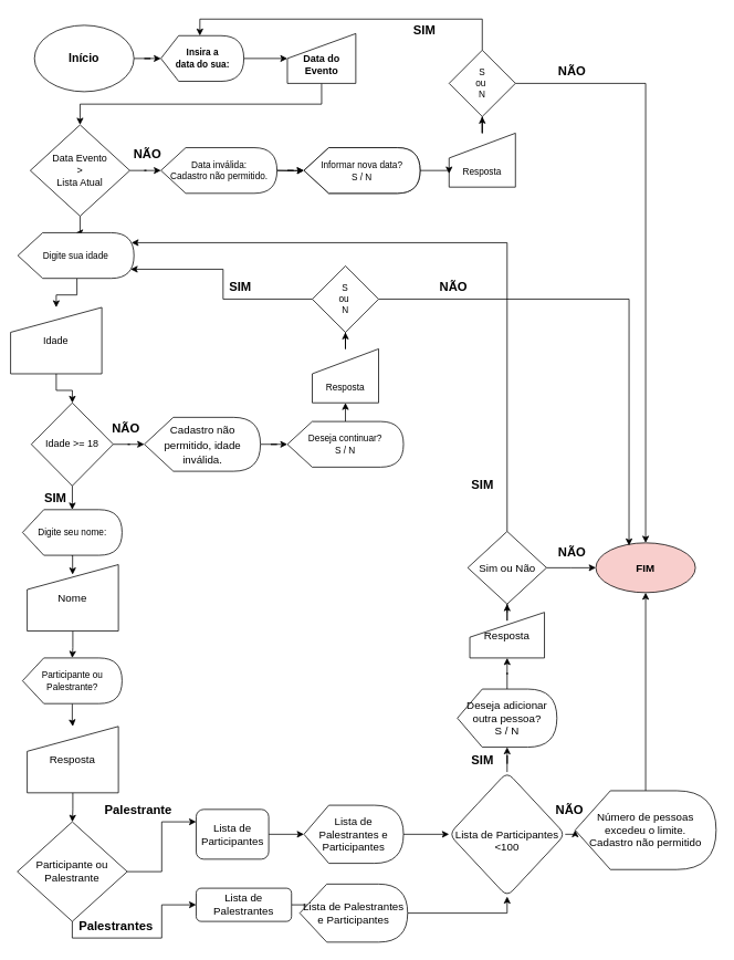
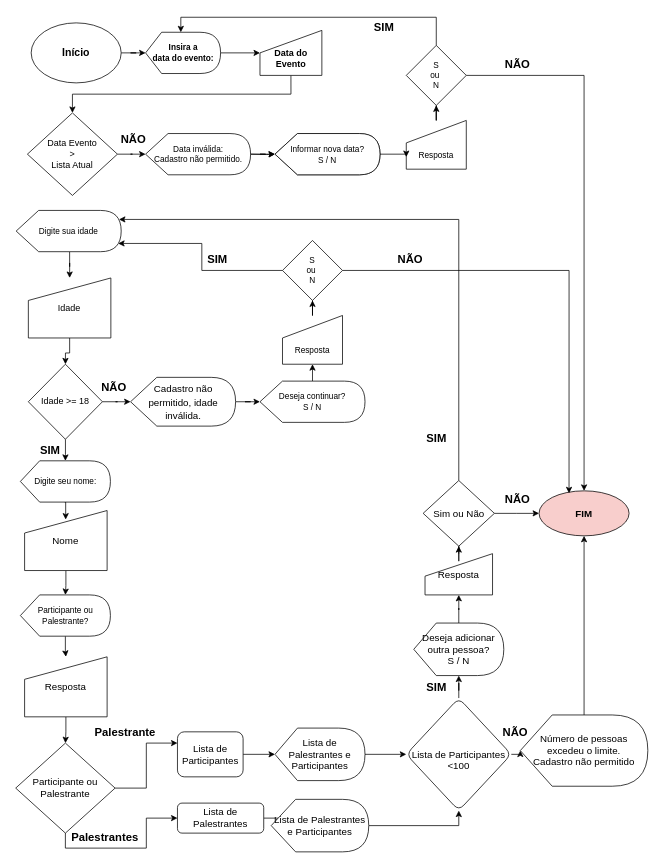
  <mxCell id="0" />
  <mxCell id="1" parent="0" />
  <mxCell id="2" value="" style="edgeStyle=orthogonalEdgeStyle;rounded=0;orthogonalLoop=1;jettySize=auto;html=1;" edge="1" parent="1" source="3" target="58"><mxGeometry relative="1" as="geometry" /></mxCell>
  <mxCell id="3" value="&lt;font style=&quot;font-size: 14px;&quot;&gt;&lt;b&gt;Início&lt;/b&gt;&lt;/font&gt;" style="ellipse;whiteSpace=wrap;html=1;" parent="1" vertex="1"><mxGeometry x="41" y="30" width="120" height="80" as="geometry" /></mxCell>
  <mxCell id="4" style="edgeStyle=orthogonalEdgeStyle;rounded=0;orthogonalLoop=1;jettySize=auto;html=1;exitX=0.5;exitY=1;exitDx=0;exitDy=0;fontSize=11;" edge="1" parent="1" source="5" target="8"><mxGeometry relative="1" as="geometry" /></mxCell>
  <mxCell id="5" value="&lt;br&gt;&lt;b&gt;Data do Evento&lt;/b&gt;" style="shape=manualInput;whiteSpace=wrap;html=1;" parent="1" vertex="1"><mxGeometry x="346" y="40" width="82.5" height="60" as="geometry" /></mxCell>
  <mxCell id="6" style="edgeStyle=orthogonalEdgeStyle;rounded=0;orthogonalLoop=1;jettySize=auto;html=1;exitX=1;exitY=0.5;exitDx=0;exitDy=0;fontSize=11;" edge="1" parent="1" source="8" target="10"><mxGeometry relative="1" as="geometry" /></mxCell>
- <mxCell id="7" style="edgeStyle=orthogonalEdgeStyle;rounded=0;orthogonalLoop=1;jettySize=auto;html=1;exitX=0.5;exitY=1;exitDx=0;exitDy=0;fontSize=11;" edge="1" parent="1" source="8" target="66"><mxGeometry relative="1" as="geometry" /></mxCell>
  <mxCell id="8" value="Data Evento&lt;br&gt;&amp;gt;&lt;br&gt;Lista Atual" style="rhombus;whiteSpace=wrap;html=1;" parent="1" vertex="1"><mxGeometry y="150" width="120" height="110" as="geometry" x="36" /></mxCell>
  <mxCell id="9" value="" style="edgeStyle=orthogonalEdgeStyle;rounded=0;orthogonalLoop=1;jettySize=auto;html=1;fontSize=11;" edge="1" parent="1" source="10" target="59"><mxGeometry relative="1" as="geometry" /></mxCell>
  <mxCell id="10" value="&lt;div style=&quot;&quot;&gt;&lt;span style=&quot;font-size: 11px; background-color: initial;&quot;&gt;Data inválida:&lt;/span&gt;&lt;/div&gt;&lt;div style=&quot;font-size: 11px;&quot;&gt;&lt;span style=&quot;background-color: initial;&quot;&gt;&lt;font style=&quot;font-size: 11px;&quot;&gt;Cadastro não permitido.&lt;/font&gt;&lt;/span&gt;&lt;/div&gt;" style="shape=display;whiteSpace=wrap;html=1;align=center;size=0.214;rotation=0;" parent="1" vertex="1"><mxGeometry x="193.5" y="177.5" width="140" height="55" as="geometry" /></mxCell>
  <mxCell id="11" value="" style="edgeStyle=orthogonalEdgeStyle;rounded=0;orthogonalLoop=1;jettySize=auto;html=1;fontSize=11;" edge="1" parent="1" source="12" target="62"><mxGeometry relative="1" as="geometry" /></mxCell>
  <mxCell id="12" value="&lt;br&gt;&lt;br&gt;Resposta" style="shape=manualInput;whiteSpace=wrap;html=1;fontSize=11;" parent="1" vertex="1"><mxGeometry x="541" y="160" width="80" height="65" as="geometry" /></mxCell>
  <mxCell id="13" value="&lt;span style=&quot;font-size: 15px;&quot;&gt;&lt;b&gt;NÃO&lt;/b&gt;&lt;/span&gt;" style="text;html=1;align=center;verticalAlign=middle;resizable=0;points=[];autosize=1;strokeColor=none;fillColor=none;fontSize=11;" parent="1" vertex="1"><mxGeometry x="147.25" y="170" width="60" height="30" as="geometry" /></mxCell>
  <mxCell id="14" value="" style="edgeStyle=orthogonalEdgeStyle;rounded=0;orthogonalLoop=1;jettySize=auto;html=1;fontSize=15;" parent="1" source="15" target="18" edge="1"><mxGeometry relative="1" as="geometry" /></mxCell>
- <mxCell id="15" value="Idade" style="shape=manualInput;whiteSpace=wrap;html=1;" parent="1" vertex="1"><mxGeometry x="12.25" y="370" width="110" height="80" as="geometry" /></mxCell>
+ <mxCell id="15" value="Idade" style="shape=manualInput;whiteSpace=wrap;html=1;" parent="1" vertex="1"><mxGeometry x="37.25" y="370" width="110" height="80" as="geometry" /></mxCell>
  <mxCell id="16" style="edgeStyle=orthogonalEdgeStyle;rounded=0;orthogonalLoop=1;jettySize=auto;html=1;fontSize=11;" edge="1" parent="1" source="18" target="20"><mxGeometry relative="1" as="geometry" /></mxCell>
  <mxCell id="17" value="" style="edgeStyle=orthogonalEdgeStyle;rounded=0;orthogonalLoop=1;jettySize=auto;html=1;fontSize=11;" edge="1" parent="1" source="18" target="78"><mxGeometry relative="1" as="geometry" /></mxCell>
  <mxCell id="18" value="Idade &amp;gt;= 18" style="rhombus;whiteSpace=wrap;html=1;" parent="1" vertex="1"><mxGeometry x="37.25" y="485" width="98.75" height="100" as="geometry" /></mxCell>
  <mxCell id="19" value="" style="edgeStyle=orthogonalEdgeStyle;rounded=0;orthogonalLoop=1;jettySize=auto;html=1;fontSize=11;" edge="1" parent="1" source="20" target="76"><mxGeometry relative="1" as="geometry" /></mxCell>
  <mxCell id="20" value="&lt;font style=&quot;font-size: 13px;&quot;&gt;Cadastro não permitido, idade inválida.&lt;/font&gt;" style="shape=display;whiteSpace=wrap;html=1;fontSize=15;align=center;" parent="1" vertex="1"><mxGeometry x="173.5" y="502.5" width="140" height="65" as="geometry" /></mxCell>
  <mxCell id="21" value="&lt;span style=&quot;font-size: 15px;&quot;&gt;&lt;b&gt;NÃO&lt;/b&gt;&lt;/span&gt;" style="text;html=1;align=center;verticalAlign=middle;resizable=0;points=[];autosize=1;strokeColor=none;fillColor=none;fontSize=11;" parent="1" vertex="1"><mxGeometry x="658.5" y="650" width="60" height="30" as="geometry" /></mxCell>
  <mxCell id="22" value="" style="edgeStyle=orthogonalEdgeStyle;rounded=0;orthogonalLoop=1;jettySize=auto;html=1;fontSize=11;" edge="1" parent="1" source="23" target="80"><mxGeometry relative="1" as="geometry" /></mxCell>
  <mxCell id="23" value="Nome" style="shape=manualInput;whiteSpace=wrap;html=1;fontSize=13;" parent="1" vertex="1"><mxGeometry x="32.25" y="680" width="110" height="80" as="geometry" /></mxCell>
  <mxCell id="24" value="" style="edgeStyle=orthogonalEdgeStyle;rounded=0;orthogonalLoop=1;jettySize=auto;html=1;fontSize=13;" parent="1" source="25" target="28" edge="1"><mxGeometry relative="1" as="geometry" /></mxCell>
  <mxCell id="25" value="Resposta" style="shape=manualInput;whiteSpace=wrap;html=1;fontSize=13;" parent="1" vertex="1"><mxGeometry x="32.25" y="875" width="110" height="80" as="geometry" /></mxCell>
  <mxCell id="26" style="edgeStyle=orthogonalEdgeStyle;rounded=0;orthogonalLoop=1;jettySize=auto;html=1;exitX=1;exitY=0.5;exitDx=0;exitDy=0;entryX=0;entryY=0.25;entryDx=0;entryDy=0;fontSize=11;" edge="1" parent="1" source="28" target="44"><mxGeometry relative="1" as="geometry" /></mxCell>
  <mxCell id="27" style="edgeStyle=orthogonalEdgeStyle;rounded=0;orthogonalLoop=1;jettySize=auto;html=1;exitX=0.5;exitY=1;exitDx=0;exitDy=0;entryX=0;entryY=0.5;entryDx=0;entryDy=0;fontSize=11;" edge="1" parent="1" source="28" target="30"><mxGeometry relative="1" as="geometry" /></mxCell>
  <mxCell id="28" value="Participante ou Palestrante" style="rhombus;whiteSpace=wrap;html=1;fontSize=13;" parent="1" vertex="1"><mxGeometry x="20.38" y="990" width="132.5" height="120" as="geometry" /></mxCell>
  <mxCell id="29" value="" style="edgeStyle=orthogonalEdgeStyle;rounded=0;orthogonalLoop=1;jettySize=auto;html=1;fontSize=11;" edge="1" parent="1" source="30" target="46"><mxGeometry relative="1" as="geometry" /></mxCell>
  <mxCell id="30" value="Lista de Palestrantes" style="rounded=1;whiteSpace=wrap;html=1;fontSize=13;" parent="1" vertex="1"><mxGeometry x="236" y="1070" width="115" height="40" as="geometry" /></mxCell>
  <mxCell id="31" value="" style="edgeStyle=orthogonalEdgeStyle;rounded=0;orthogonalLoop=1;jettySize=auto;html=1;fontSize=13;startArrow=none;" parent="1" source="81" target="36" edge="1"><mxGeometry relative="1" as="geometry" /></mxCell>
  <mxCell id="32" style="edgeStyle=orthogonalEdgeStyle;rounded=0;orthogonalLoop=1;jettySize=auto;html=1;exitX=1;exitY=0.5;exitDx=0;exitDy=0;entryX=0;entryY=0.5;entryDx=0;entryDy=0;entryPerimeter=0;fontSize=13;" parent="1" source="34" target="41" edge="1"><mxGeometry relative="1" as="geometry" /></mxCell>
  <mxCell id="33" value="" style="edgeStyle=orthogonalEdgeStyle;rounded=0;orthogonalLoop=1;jettySize=auto;html=1;fontSize=11;" edge="1" parent="1" source="34" target="81"><mxGeometry relative="1" as="geometry" /></mxCell>
  <mxCell id="34" value="&lt;br&gt;Lista de Participantes&lt;br&gt;&amp;lt;100" style="rhombus;whiteSpace=wrap;html=1;fontSize=13;rounded=1;" parent="1" vertex="1"><mxGeometry x="541" y="930" width="140" height="150" as="geometry" /></mxCell>
  <mxCell id="35" value="" style="edgeStyle=orthogonalEdgeStyle;rounded=0;orthogonalLoop=1;jettySize=auto;html=1;fontSize=13;" parent="1" source="36" target="39" edge="1"><mxGeometry relative="1" as="geometry" /></mxCell>
  <mxCell id="36" value="Resposta" style="shape=manualInput;whiteSpace=wrap;html=1;fontSize=13;" parent="1" vertex="1"><mxGeometry x="566" y="737.5" width="90" height="55" as="geometry" /></mxCell>
  <mxCell id="37" value="" style="edgeStyle=orthogonalEdgeStyle;rounded=0;orthogonalLoop=1;jettySize=auto;html=1;fontSize=13;" parent="1" source="39" target="49" edge="1"><mxGeometry relative="1" as="geometry" /></mxCell>
  <mxCell id="38" style="edgeStyle=orthogonalEdgeStyle;rounded=0;orthogonalLoop=1;jettySize=auto;html=1;exitX=0.5;exitY=0;exitDx=0;exitDy=0;fontSize=11;entryX=0.979;entryY=0.218;entryDx=0;entryDy=0;entryPerimeter=0;" edge="1" parent="1" source="39" target="66"><mxGeometry relative="1" as="geometry"><mxPoint x="611" y="264" as="targetPoint" /><Array as="points"><mxPoint x="611" y="292" /></Array></mxGeometry></mxCell>
  <mxCell id="39" value="Sim ou Não" style="rhombus;whiteSpace=wrap;html=1;fontSize=13;" parent="1" vertex="1"><mxGeometry x="563.5" y="640" width="95" height="87.5" as="geometry" /></mxCell>
  <mxCell id="40" style="edgeStyle=orthogonalEdgeStyle;rounded=0;orthogonalLoop=1;jettySize=auto;html=1;entryX=0.5;entryY=1;entryDx=0;entryDy=0;fontSize=13;" parent="1" source="41" target="49" edge="1"><mxGeometry relative="1" as="geometry" /></mxCell>
  <mxCell id="41" value="Número de pessoas excedeu o limite.&lt;br&gt;Cadastro não permitido" style="shape=display;whiteSpace=wrap;html=1;fontSize=13;" parent="1" vertex="1"><mxGeometry x="693" y="952.5" width="170" height="95" as="geometry" /></mxCell>
  <mxCell id="42" style="edgeStyle=orthogonalEdgeStyle;rounded=0;orthogonalLoop=1;jettySize=auto;html=1;exitX=0.5;exitY=1;exitDx=0;exitDy=0;fontSize=13;" parent="1" edge="1"><mxGeometry relative="1" as="geometry"><mxPoint x="273.5" y="920" as="sourcePoint" /><mxPoint x="273.5" y="920" as="targetPoint" /></mxGeometry></mxCell>
  <mxCell id="43" value="" style="edgeStyle=orthogonalEdgeStyle;rounded=0;orthogonalLoop=1;jettySize=auto;html=1;fontSize=13;" parent="1" source="44" target="48" edge="1"><mxGeometry relative="1" as="geometry" /></mxCell>
  <mxCell id="44" value="Lista de Participantes" style="rounded=1;whiteSpace=wrap;html=1;fontSize=13;" parent="1" vertex="1"><mxGeometry x="236" y="975" width="87.5" height="60" as="geometry" /></mxCell>
  <mxCell id="45" style="edgeStyle=orthogonalEdgeStyle;rounded=0;orthogonalLoop=1;jettySize=auto;html=1;exitX=1;exitY=0.5;exitDx=0;exitDy=0;exitPerimeter=0;entryX=0.5;entryY=1;entryDx=0;entryDy=0;fontSize=11;" edge="1" parent="1" source="46" target="34"><mxGeometry relative="1" as="geometry" /></mxCell>
  <mxCell id="46" value="Lista de Palestrantes e Participantes" style="shape=display;whiteSpace=wrap;html=1;fontSize=13;" parent="1" vertex="1"><mxGeometry x="361" y="1065" width="130" height="70" as="geometry" /></mxCell>
  <mxCell id="47" value="" style="edgeStyle=orthogonalEdgeStyle;rounded=0;orthogonalLoop=1;jettySize=auto;html=1;fontSize=13;" parent="1" source="48" target="34" edge="1"><mxGeometry relative="1" as="geometry" /></mxCell>
  <mxCell id="48" value="Lista de Palestrantes e Participantes" style="shape=display;whiteSpace=wrap;html=1;fontSize=13;" parent="1" vertex="1"><mxGeometry x="366" y="970" width="120" height="70" as="geometry" /></mxCell>
  <mxCell id="49" value="&lt;b&gt;FIM&lt;/b&gt;" style="ellipse;whiteSpace=wrap;html=1;fontSize=13;fillColor=#f8cecc;" parent="1" vertex="1"><mxGeometry x="718" y="653.75" width="120" height="60" as="geometry" /></mxCell>
  <mxCell id="50" value="&lt;b&gt;&lt;font style=&quot;font-size: 15px;&quot;&gt;SIM&lt;/font&gt;&lt;/b&gt;" style="text;html=1;align=center;verticalAlign=middle;resizable=0;points=[];autosize=1;strokeColor=none;fillColor=none;fontSize=11;" parent="1" vertex="1"><mxGeometry x="263.5" y="330" width="50" height="30" as="geometry" /></mxCell>
  <mxCell id="51" value="&lt;b&gt;&lt;font style=&quot;font-size: 15px;&quot;&gt;SIM&lt;/font&gt;&lt;/b&gt;" style="text;html=1;align=center;verticalAlign=middle;resizable=0;points=[];autosize=1;strokeColor=none;fillColor=none;fontSize=11;" parent="1" vertex="1"><mxGeometry x="556" y="567.5" width="50" height="30" as="geometry" /></mxCell>
  <mxCell id="52" value="&lt;span style=&quot;font-size: 15px;&quot;&gt;&lt;b&gt;NÃO&lt;/b&gt;&lt;/span&gt;" style="text;html=1;align=center;verticalAlign=middle;resizable=0;points=[];autosize=1;strokeColor=none;fillColor=none;fontSize=11;" parent="1" vertex="1"><mxGeometry x="121" y="500" width="60" height="30" as="geometry" /></mxCell>
  <mxCell id="53" value="&lt;span style=&quot;font-size: 15px;&quot;&gt;&lt;b&gt;Palestrante&lt;br&gt;&lt;/b&gt;&lt;/span&gt;" style="text;html=1;align=center;verticalAlign=middle;resizable=0;points=[];autosize=1;strokeColor=none;fillColor=none;fontSize=11;" parent="1" vertex="1"><mxGeometry x="106" y="960" width="120" height="30" as="geometry" /></mxCell>
  <mxCell id="54" value="&lt;span style=&quot;font-size: 15px;&quot;&gt;&lt;b&gt;Palestrantes&lt;br&gt;&lt;/b&gt;&lt;/span&gt;" style="text;html=1;align=center;verticalAlign=middle;resizable=0;points=[];autosize=1;strokeColor=none;fillColor=none;fontSize=11;" parent="1" vertex="1"><mxGeometry x="83.5" y="1100" width="110" height="30" as="geometry" /></mxCell>
  <mxCell id="55" value="&lt;b&gt;&lt;font style=&quot;font-size: 15px;&quot;&gt;SIM&lt;/font&gt;&lt;/b&gt;" style="text;html=1;align=center;verticalAlign=middle;resizable=0;points=[];autosize=1;strokeColor=none;fillColor=none;fontSize=11;" parent="1" vertex="1"><mxGeometry x="556" y="900" width="50" height="30" as="geometry" /></mxCell>
  <mxCell id="56" value="&lt;span style=&quot;font-size: 15px;&quot;&gt;&lt;b&gt;NÃO&lt;/b&gt;&lt;/span&gt;" style="text;html=1;align=center;verticalAlign=middle;resizable=0;points=[];autosize=1;strokeColor=none;fillColor=none;fontSize=11;" parent="1" vertex="1"><mxGeometry x="656" y="960" width="60" height="30" as="geometry" /></mxCell>
  <mxCell id="57" value="" style="edgeStyle=orthogonalEdgeStyle;rounded=0;orthogonalLoop=1;jettySize=auto;html=1;" edge="1" parent="1" source="58" target="5"><mxGeometry relative="1" as="geometry" /></mxCell>
- <mxCell id="58" value="&lt;b style=&quot;font-size: 11px;&quot;&gt;Insira a &lt;br style=&quot;font-size: 11px;&quot;&gt;data do sua:&lt;/b&gt;" style="shape=display;whiteSpace=wrap;html=1;align=center;size=0.214;fontSize=11;" vertex="1" parent="1"><mxGeometry x="193.5" y="42.5" width="100" height="55" as="geometry" /></mxCell>
+ <mxCell id="58" value="&lt;b style=&quot;font-size: 11px;&quot;&gt;Insira a &lt;br style=&quot;font-size: 11px;&quot;&gt;data do evento:&lt;/b&gt;" style="shape=display;whiteSpace=wrap;html=1;align=center;size=0.214;fontSize=11;" vertex="1" parent="1"><mxGeometry x="193.5" y="42.5" width="100" height="55" as="geometry" /></mxCell>
  <mxCell id="59" value="&lt;div style=&quot;&quot;&gt;&lt;span style=&quot;font-size: 11px;&quot;&gt;Informar nova data?&lt;/span&gt;&lt;/div&gt;&lt;div style=&quot;&quot;&gt;&lt;span style=&quot;font-size: 11px;&quot;&gt;S / N&lt;/span&gt;&lt;/div&gt;" style="shape=display;whiteSpace=wrap;html=1;align=center;size=0.214;rotation=0;" vertex="1" parent="1"><mxGeometry x="366" y="177.5" width="140" height="55" as="geometry" /></mxCell>
  <mxCell id="60" style="edgeStyle=orthogonalEdgeStyle;rounded=0;orthogonalLoop=1;jettySize=auto;html=1;exitX=0.5;exitY=0;exitDx=0;exitDy=0;entryX=0;entryY=0;entryDx=46.964;entryDy=0;entryPerimeter=0;fontSize=11;" edge="1" parent="1" source="62" target="58"><mxGeometry relative="1" as="geometry" /></mxCell>
  <mxCell id="61" style="edgeStyle=orthogonalEdgeStyle;rounded=0;orthogonalLoop=1;jettySize=auto;html=1;exitX=1;exitY=0.5;exitDx=0;exitDy=0;fontSize=11;" edge="1" parent="1" source="62" target="49"><mxGeometry relative="1" as="geometry"><mxPoint x="836" y="260" as="targetPoint" /><Array as="points"><mxPoint x="778" y="100" /></Array></mxGeometry></mxCell>
  <mxCell id="62" value="S&lt;br&gt;ou&amp;nbsp;&lt;br&gt;N" style="rhombus;whiteSpace=wrap;html=1;fontSize=11;" vertex="1" parent="1"><mxGeometry x="541" y="60" width="80" height="80" as="geometry" /></mxCell>
  <mxCell id="63" value="&lt;b&gt;&lt;font style=&quot;font-size: 15px;&quot;&gt;SIM&lt;/font&gt;&lt;/b&gt;" style="text;html=1;align=center;verticalAlign=middle;resizable=0;points=[];autosize=1;strokeColor=none;fillColor=none;fontSize=11;" vertex="1" parent="1"><mxGeometry x="486" y="20" width="50" height="30" as="geometry" /></mxCell>
  <mxCell id="64" value="&lt;span style=&quot;font-size: 15px;&quot;&gt;&lt;b&gt;NÃO&lt;/b&gt;&lt;/span&gt;" style="text;html=1;align=center;verticalAlign=middle;resizable=0;points=[];autosize=1;strokeColor=none;fillColor=none;fontSize=11;" vertex="1" parent="1"><mxGeometry x="658.5" y="70" width="60" height="30" as="geometry" /></mxCell>
  <mxCell id="65" style="edgeStyle=orthogonalEdgeStyle;rounded=0;orthogonalLoop=1;jettySize=auto;html=1;exitX=0;exitY=0;exitDx=71.25;exitDy=55;exitPerimeter=0;fontSize=11;" edge="1" parent="1" source="66" target="15"><mxGeometry relative="1" as="geometry" /></mxCell>
  <mxCell id="66" value="&lt;div style=&quot;&quot;&gt;&lt;span style=&quot;font-size: 11px;&quot;&gt;Digite sua idade&lt;/span&gt;&lt;/div&gt;" style="shape=display;whiteSpace=wrap;html=1;align=center;size=0.214;rotation=0;" vertex="1" parent="1"><mxGeometry x="21" y="280" width="140" height="55" as="geometry" /></mxCell>
  <mxCell id="67" value="" style="edgeStyle=orthogonalEdgeStyle;rounded=0;orthogonalLoop=1;jettySize=auto;html=1;fontSize=11;" edge="1" target="69" parent="1"><mxGeometry relative="1" as="geometry"><mxPoint x="333.5" y="205" as="sourcePoint" /></mxGeometry></mxCell>
  <mxCell id="68" style="edgeStyle=orthogonalEdgeStyle;rounded=0;orthogonalLoop=1;jettySize=auto;html=1;exitX=1;exitY=0.5;exitDx=0;exitDy=0;exitPerimeter=0;entryX=0;entryY=0.75;entryDx=0;entryDy=0;fontSize=11;" edge="1" parent="1" source="69" target="12"><mxGeometry relative="1" as="geometry" /></mxCell>
  <mxCell id="69" value="&lt;div style=&quot;&quot;&gt;&lt;span style=&quot;font-size: 11px;&quot;&gt;Informar nova data?&lt;/span&gt;&lt;/div&gt;&lt;div style=&quot;&quot;&gt;&lt;span style=&quot;font-size: 11px;&quot;&gt;S / N&lt;/span&gt;&lt;/div&gt;" style="shape=display;whiteSpace=wrap;html=1;align=center;size=0.214;rotation=0;" vertex="1" parent="1"><mxGeometry x="366" y="177.5" width="140" height="55" as="geometry" /></mxCell>
  <mxCell id="70" value="" style="edgeStyle=orthogonalEdgeStyle;rounded=0;orthogonalLoop=1;jettySize=auto;html=1;fontSize=11;" edge="1" parent="1" source="71" target="75"><mxGeometry relative="1" as="geometry" /></mxCell>
  <mxCell id="71" value="&lt;br&gt;&lt;br&gt;Resposta" style="shape=manualInput;whiteSpace=wrap;html=1;fontSize=11;" vertex="1" parent="1"><mxGeometry x="376" y="420" width="80" height="65" as="geometry" /></mxCell>
  <mxCell id="72" value="" style="edgeStyle=orthogonalEdgeStyle;rounded=0;orthogonalLoop=1;jettySize=auto;html=1;fontSize=11;" edge="1" parent="1" target="71"><mxGeometry relative="1" as="geometry"><mxPoint x="481.54" y="527.5" as="sourcePoint" /></mxGeometry></mxCell>
  <mxCell id="73" style="edgeStyle=orthogonalEdgeStyle;rounded=0;orthogonalLoop=1;jettySize=auto;html=1;exitX=0;exitY=0.5;exitDx=0;exitDy=0;fontSize=11;entryX=0.971;entryY=0.8;entryDx=0;entryDy=0;entryPerimeter=0;" edge="1" parent="1" source="75" target="66"><mxGeometry relative="1" as="geometry"><mxPoint x="186" y="320" as="targetPoint" /></mxGeometry></mxCell>
  <mxCell id="74" style="edgeStyle=orthogonalEdgeStyle;rounded=0;orthogonalLoop=1;jettySize=auto;html=1;exitX=1;exitY=0.5;exitDx=0;exitDy=0;fontSize=11;entryX=0.333;entryY=0.054;entryDx=0;entryDy=0;entryPerimeter=0;" edge="1" parent="1" source="75" target="49"><mxGeometry relative="1" as="geometry"><mxPoint x="756" y="360" as="targetPoint" /></mxGeometry></mxCell>
  <mxCell id="75" value="S&lt;br&gt;ou&amp;nbsp;&lt;br&gt;N" style="rhombus;whiteSpace=wrap;html=1;fontSize=11;" vertex="1" parent="1"><mxGeometry x="376" y="320" width="80" height="80" as="geometry" /></mxCell>
  <mxCell id="76" value="&lt;div style=&quot;&quot;&gt;&lt;span style=&quot;font-size: 11px; background-color: initial;&quot;&gt;Deseja continuar?&lt;/span&gt;&lt;/div&gt;&lt;div style=&quot;&quot;&gt;&lt;span style=&quot;font-size: 11px; background-color: initial;&quot;&gt;S / N&lt;/span&gt;&lt;br&gt;&lt;/div&gt;" style="shape=display;whiteSpace=wrap;html=1;align=center;size=0.214;rotation=0;" vertex="1" parent="1"><mxGeometry x="346" y="507.5" width="140" height="55" as="geometry" /></mxCell>
  <mxCell id="77" style="edgeStyle=orthogonalEdgeStyle;rounded=0;orthogonalLoop=1;jettySize=auto;html=1;exitX=0;exitY=0;exitDx=59.107;exitDy=55;exitPerimeter=0;entryX=0.498;entryY=0.15;entryDx=0;entryDy=0;entryPerimeter=0;fontSize=11;" edge="1" parent="1" source="78" target="23"><mxGeometry relative="1" as="geometry" /></mxCell>
  <mxCell id="78" value="&lt;div style=&quot;&quot;&gt;&lt;span style=&quot;font-size: 11px;&quot;&gt;Digite seu nome:&lt;/span&gt;&lt;/div&gt;" style="shape=display;whiteSpace=wrap;html=1;align=center;size=0.214;rotation=0;" vertex="1" parent="1"><mxGeometry x="26.63" y="613.75" width="120" height="55" as="geometry" /></mxCell>
  <mxCell id="79" value="" style="edgeStyle=orthogonalEdgeStyle;rounded=0;orthogonalLoop=1;jettySize=auto;html=1;fontSize=11;" edge="1" parent="1" source="80" target="25"><mxGeometry relative="1" as="geometry" /></mxCell>
  <mxCell id="80" value="&lt;div style=&quot;&quot;&gt;&lt;span style=&quot;font-size: 11px;&quot;&gt;Participante ou Palestrante?&lt;/span&gt;&lt;/div&gt;" style="shape=display;whiteSpace=wrap;html=1;align=center;size=0.214;rotation=0;" vertex="1" parent="1"><mxGeometry x="26.63" y="792.5" width="120" height="55" as="geometry" /></mxCell>
  <mxCell id="81" value="Deseja adicionar outra pessoa?&lt;br&gt;S / N" style="shape=display;whiteSpace=wrap;html=1;fontSize=13;" vertex="1" parent="1"><mxGeometry x="551" y="830" width="120" height="70" as="geometry" /></mxCell>
  <mxCell id="82" value="&lt;b&gt;&lt;font style=&quot;font-size: 15px;&quot;&gt;SIM&lt;/font&gt;&lt;/b&gt;" style="text;html=1;align=center;verticalAlign=middle;resizable=0;points=[];autosize=1;strokeColor=none;fillColor=none;fontSize=11;" vertex="1" parent="1"><mxGeometry x="41" y="583.75" width="50" height="30" as="geometry" /></mxCell>
  <mxCell id="83" value="&lt;span style=&quot;font-size: 15px;&quot;&gt;&lt;b&gt;NÃO&lt;/b&gt;&lt;/span&gt;" style="text;html=1;align=center;verticalAlign=middle;resizable=0;points=[];autosize=1;strokeColor=none;fillColor=none;fontSize=11;" vertex="1" parent="1"><mxGeometry x="516" y="330" width="60" height="30" as="geometry" /></mxCell>
